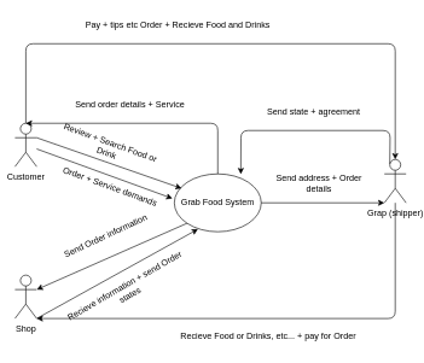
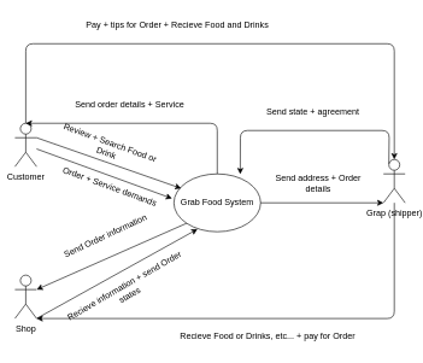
  <mxCell id="0" />
  <mxCell id="1" parent="0" />
  <mxCell id="2" value="Customer" style="shape=umlActor;verticalLabelPosition=bottom;verticalAlign=top;html=1;outlineConnect=0;" vertex="1" parent="1"><mxGeometry x="20" y="170" width="30" height="60" as="geometry" /></mxCell>
  <mxCell id="3" value="Grab Food System" style="ellipse;whiteSpace=wrap;html=1;" vertex="1" parent="1"><mxGeometry x="240" y="240" width="120" height="80" as="geometry" /></mxCell>
  <mxCell id="4" value="Shop" style="shape=umlActor;verticalLabelPosition=bottom;verticalAlign=top;html=1;outlineConnect=0;" vertex="1" parent="1"><mxGeometry x="20" y="380" width="30" height="60" as="geometry" /></mxCell>
  <mxCell id="5" value="Grap (shipper)" style="shape=umlActor;verticalLabelPosition=bottom;verticalAlign=top;html=1;outlineConnect=0;" vertex="1" parent="1"><mxGeometry x="530" y="220" width="30" height="60" as="geometry" /></mxCell>
  <mxCell id="6" value="" style="endArrow=classic;html=1;exitX=1;exitY=0.333;exitDx=0;exitDy=0;exitPerimeter=0;" edge="1" parent="1" source="2"><mxGeometry width="50" height="50" relative="1" as="geometry"><mxPoint x="250" y="330" as="sourcePoint" /><mxPoint x="250" y="260" as="targetPoint" /></mxGeometry></mxCell>
  <mxCell id="7" value="Review + Search Food or Drink" style="text;html=1;strokeColor=none;fillColor=none;align=center;verticalAlign=middle;whiteSpace=wrap;rounded=0;rotation=20;" vertex="1" parent="1"><mxGeometry x="78.1" y="190.73" width="143.02" height="27.1" as="geometry" /></mxCell>
  <mxCell id="8" value="" style="endArrow=classic;html=1;entryX=-0.022;entryY=0.425;entryDx=0;entryDy=0;entryPerimeter=0;" edge="1" parent="1" source="2" target="3"><mxGeometry width="50" height="50" relative="1" as="geometry"><mxPoint x="250" y="330" as="sourcePoint" /><mxPoint x="300" y="280" as="targetPoint" /></mxGeometry></mxCell>
  <mxCell id="9" value="Order + Service demands" style="text;html=1;strokeColor=none;fillColor=none;align=center;verticalAlign=middle;whiteSpace=wrap;rounded=0;rotation=20;" vertex="1" parent="1"><mxGeometry x="75.02" y="246.24" width="153.12" height="23.65" as="geometry" /></mxCell>
  <mxCell id="10" value="" style="endArrow=classic;html=1;exitX=0.5;exitY=0;exitDx=0;exitDy=0;entryX=0.5;entryY=0;entryDx=0;entryDy=0;entryPerimeter=0;" edge="1" parent="1" source="3" target="2"><mxGeometry width="50" height="50" relative="1" as="geometry"><mxPoint x="250" y="330" as="sourcePoint" /><mxPoint x="300" y="280" as="targetPoint" /><Array as="points"><mxPoint x="300" y="170" /></Array></mxGeometry></mxCell>
  <mxCell id="11" value="Send order details + Service" style="text;html=1;strokeColor=none;fillColor=none;align=center;verticalAlign=middle;whiteSpace=wrap;rounded=0;" vertex="1" parent="1"><mxGeometry x="78.1" y="130" width="201.9" height="30" as="geometry" /></mxCell>
  <mxCell id="12" value="" style="endArrow=classic;html=1;exitX=0;exitY=1;exitDx=0;exitDy=0;entryX=1;entryY=0.333;entryDx=0;entryDy=0;entryPerimeter=0;" edge="1" parent="1" source="3" target="4"><mxGeometry width="50" height="50" relative="1" as="geometry"><mxPoint x="250" y="330" as="sourcePoint" /><mxPoint x="300" y="280" as="targetPoint" /></mxGeometry></mxCell>
  <mxCell id="13" value="Send Order information" style="text;html=1;strokeColor=none;fillColor=none;align=center;verticalAlign=middle;whiteSpace=wrap;rounded=0;rotation=-25;" vertex="1" parent="1"><mxGeometry x="65.17" y="310.5" width="161.34" height="30.69" as="geometry" /></mxCell>
  <mxCell id="14" value="" style="endArrow=classic;html=1;exitX=1;exitY=1;exitDx=0;exitDy=0;exitPerimeter=0;entryX=0.272;entryY=0.955;entryDx=0;entryDy=0;entryPerimeter=0;" edge="1" parent="1" source="4" target="3"><mxGeometry width="50" height="50" relative="1" as="geometry"><mxPoint x="250" y="330" as="sourcePoint" /><mxPoint x="300" y="280" as="targetPoint" /></mxGeometry></mxCell>
  <mxCell id="15" value="Recieve information + send Order states" style="text;html=1;strokeColor=none;fillColor=none;align=center;verticalAlign=middle;whiteSpace=wrap;rounded=0;rotation=-30;" vertex="1" parent="1"><mxGeometry x="69.14" y="386.12" width="212.75" height="30.47" as="geometry" /></mxCell>
  <mxCell id="16" value="" style="endArrow=classic;html=1;entryX=1;entryY=1;entryDx=0;entryDy=0;entryPerimeter=0;" edge="1" parent="1" source="5" target="4"><mxGeometry width="50" height="50" relative="1" as="geometry"><mxPoint x="250" y="320" as="sourcePoint" /><mxPoint x="300" y="270" as="targetPoint" /><Array as="points"><mxPoint x="545" y="440" /></Array></mxGeometry></mxCell>
  <mxCell id="17" value="Recieve Food or Drinks, etc... + pay for Order" style="text;html=1;strokeColor=none;fillColor=none;align=center;verticalAlign=middle;whiteSpace=wrap;rounded=0;" vertex="1" parent="1"><mxGeometry x="220" y="450" width="300" height="30" as="geometry" /></mxCell>
  <mxCell id="18" value="" style="endArrow=classic;html=1;exitX=1;exitY=0.5;exitDx=0;exitDy=0;entryX=0;entryY=1;entryDx=0;entryDy=0;entryPerimeter=0;" edge="1" parent="1" source="3" target="5"><mxGeometry width="50" height="50" relative="1" as="geometry"><mxPoint x="250" y="320" as="sourcePoint" /><mxPoint x="300" y="270" as="targetPoint" /></mxGeometry></mxCell>
  <mxCell id="19" value="Send address + Order details" style="text;html=1;strokeColor=none;fillColor=none;align=center;verticalAlign=middle;whiteSpace=wrap;rounded=0;" vertex="1" parent="1"><mxGeometry x="370" y="240" width="140" height="26.24" as="geometry" /></mxCell>
  <mxCell id="20" value="" style="endArrow=classic;html=1;exitX=0.25;exitY=0.1;exitDx=0;exitDy=0;exitPerimeter=0;entryX=0.765;entryY=0.005;entryDx=0;entryDy=0;entryPerimeter=0;" edge="1" parent="1" source="5" target="3"><mxGeometry width="50" height="50" relative="1" as="geometry"><mxPoint x="250" y="310" as="sourcePoint" /><mxPoint x="300" y="260" as="targetPoint" /><Array as="points"><mxPoint x="538" y="180" /><mxPoint x="332" y="180" /></Array></mxGeometry></mxCell>
  <mxCell id="21" value="Send state + agreement" style="text;html=1;strokeColor=none;fillColor=none;align=center;verticalAlign=middle;whiteSpace=wrap;rounded=0;" vertex="1" parent="1"><mxGeometry x="345" y="140" width="175" height="30" as="geometry" /></mxCell>
  <mxCell id="22" value="" style="endArrow=classic;html=1;exitX=0.5;exitY=0;exitDx=0;exitDy=0;exitPerimeter=0;entryX=0.5;entryY=0;entryDx=0;entryDy=0;entryPerimeter=0;" edge="1" parent="1" source="2" target="5"><mxGeometry width="50" height="50" relative="1" as="geometry"><mxPoint x="250" y="310" as="sourcePoint" /><mxPoint x="300" y="260" as="targetPoint" /><Array as="points"><mxPoint x="35" y="60" /><mxPoint x="545" y="60" /></Array></mxGeometry></mxCell>
- <mxCell id="23" value="Pay + tips etc Order + Recieve Food and Drinks" style="text;html=1;strokeColor=none;fillColor=none;align=center;verticalAlign=middle;whiteSpace=wrap;rounded=0;" vertex="1" parent="1"><mxGeometry x="50" y="20" width="390" height="30" as="geometry" /></mxCell>
+ <mxCell id="23" value="Pay + tips for Order + Recieve Food and Drinks" style="text;html=1;strokeColor=none;fillColor=none;align=center;verticalAlign=middle;whiteSpace=wrap;rounded=0;" vertex="1" parent="1"><mxGeometry x="50" y="20" width="390" height="30" as="geometry" /></mxCell>
